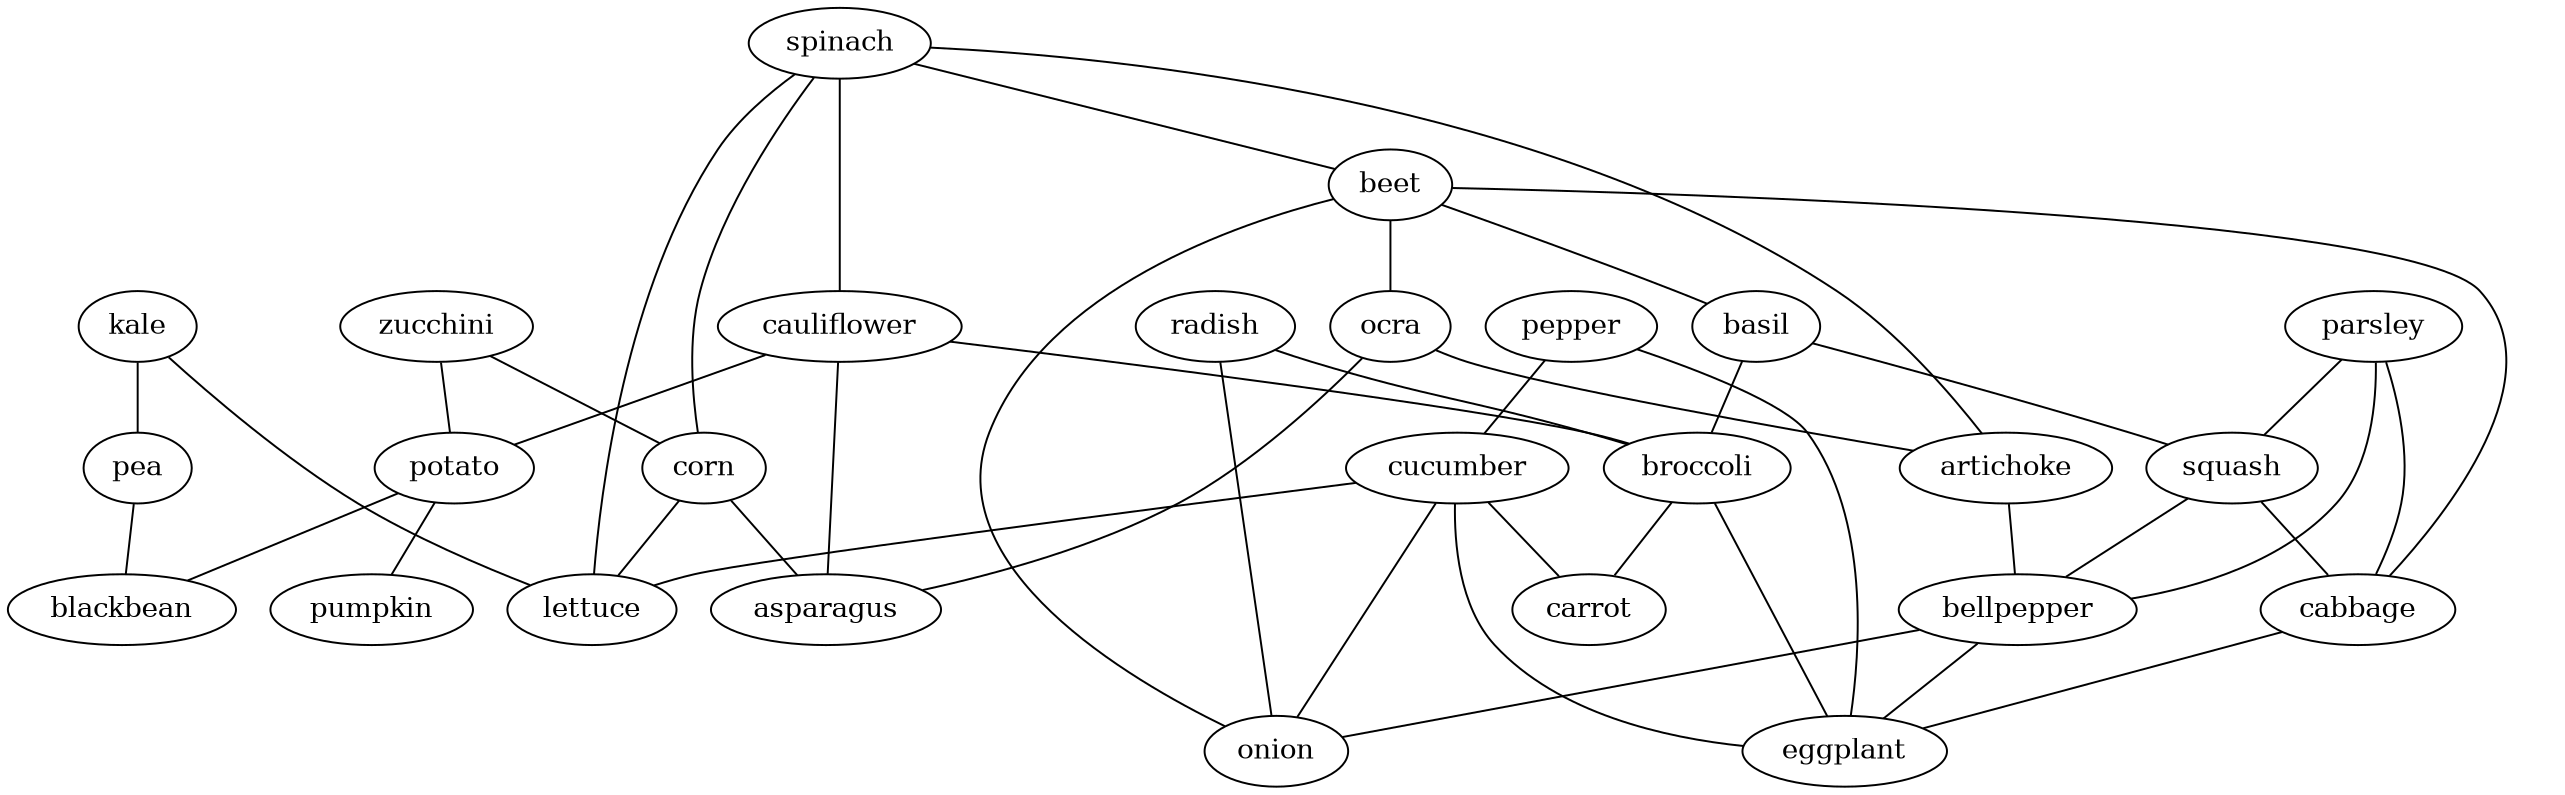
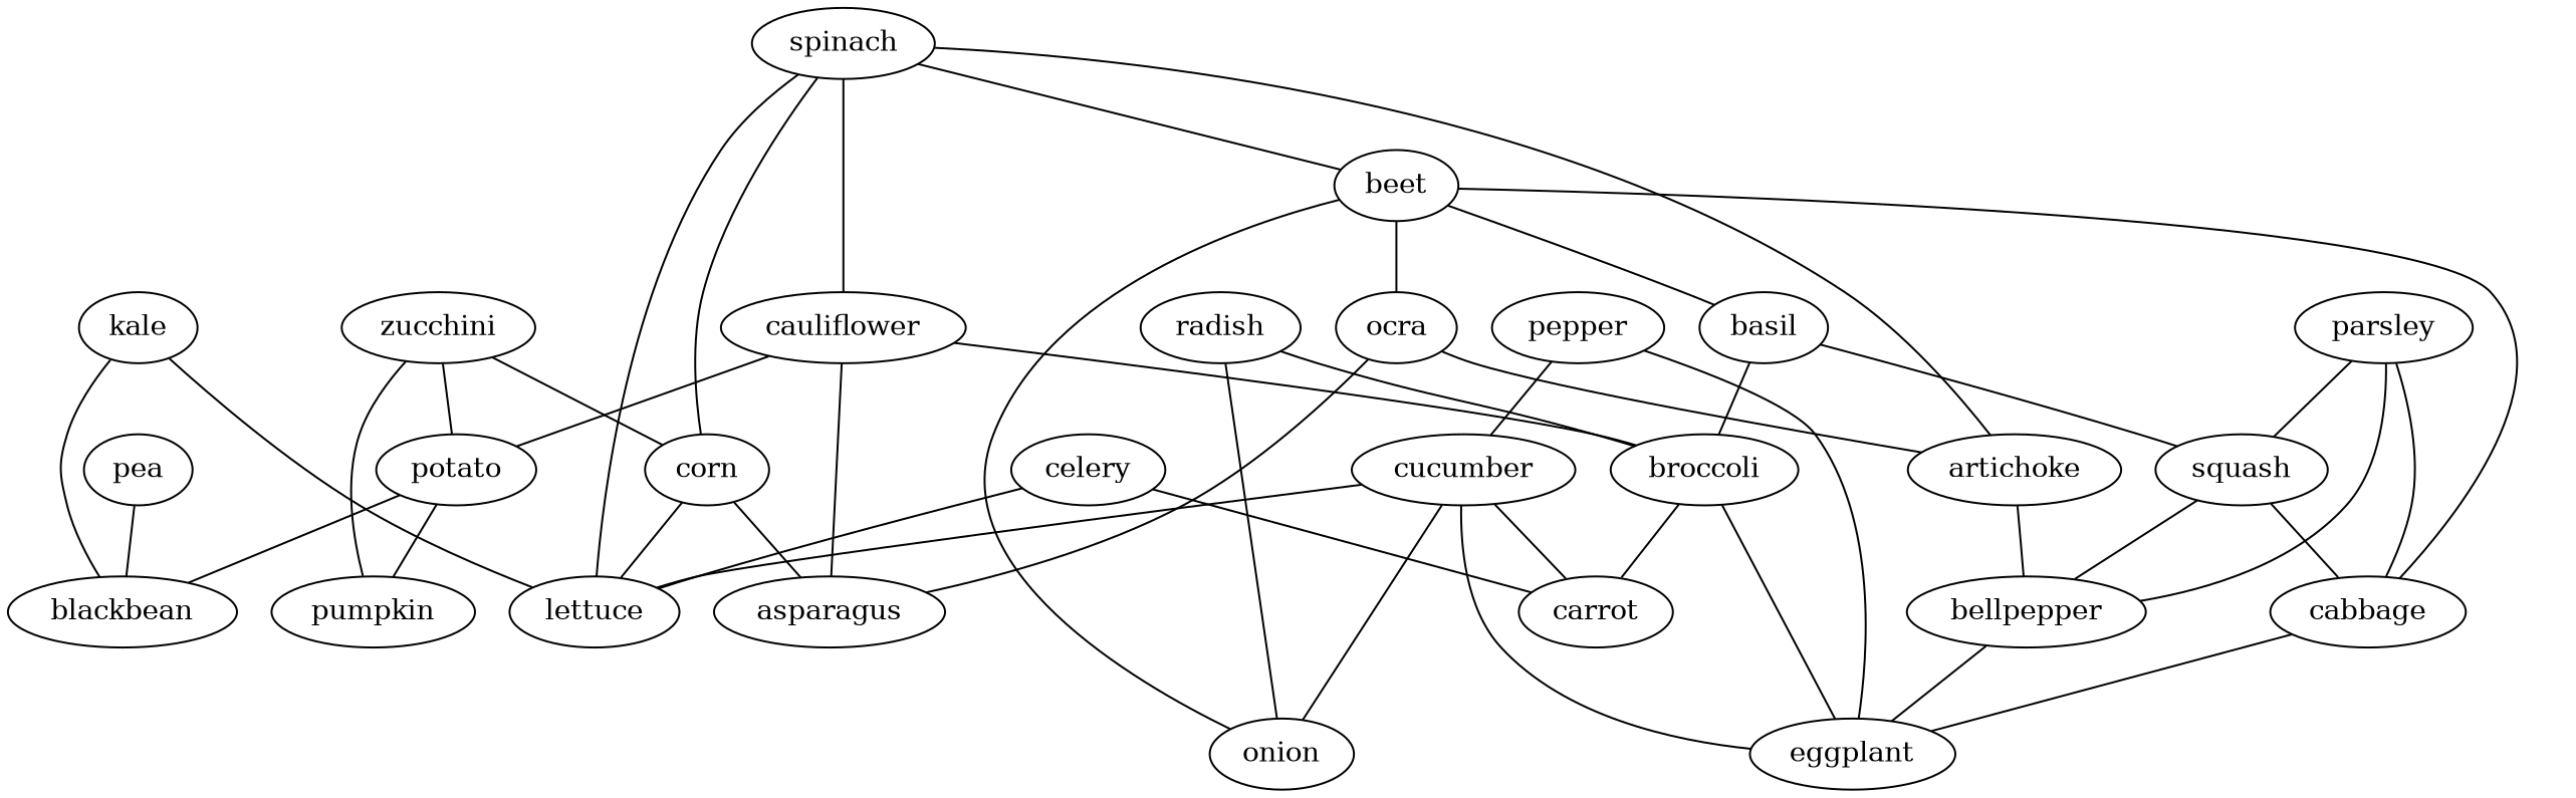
  strict graph {
    edge [weight=1]
    kale
    pea
    lettuce
    blackbean
    radish
    broccoli
    onion
    carrot
    eggplant
    spinach
    beet
    cauliflower
    corn
    artichoke
    cabbage
    ocra
    basil
    potato
    asparagus
    bellpepper
    parsley
    squash
+   celery
    zucchini
    pumpkin
    pepper
    cucumber
-   kale -- pea
+   kale -- blackbean
    kale -- lettuce
    pea -- blackbean
    radish -- broccoli
    radish -- onion
    broccoli -- carrot
    broccoli -- eggplant
    spinach -- lettuce
    spinach -- beet
    spinach -- cauliflower
    spinach -- corn
    spinach -- artichoke
    beet -- onion
    beet -- cabbage
    beet -- ocra
    beet -- basil
    cauliflower -- broccoli
    cauliflower -- potato
    cauliflower -- asparagus
    corn -- lettuce
    corn -- asparagus
    artichoke -- bellpepper
    cabbage -- eggplant
    ocra -- artichoke
    ocra -- asparagus
    basil -- broccoli
    basil -- squash
    potato -- blackbean
    potato -- pumpkin
-   bellpepper -- onion
    bellpepper -- eggplant
    parsley -- cabbage
    parsley -- bellpepper
    parsley -- squash
    squash -- cabbage
    squash -- bellpepper
+   celery -- lettuce
+   celery -- carrot
    zucchini -- corn
    zucchini -- potato
+   zucchini -- pumpkin
    pepper -- eggplant
    pepper -- cucumber
    cucumber -- lettuce
    cucumber -- onion
    cucumber -- carrot
    cucumber -- eggplant
  }
